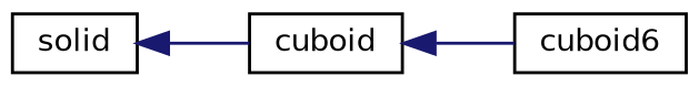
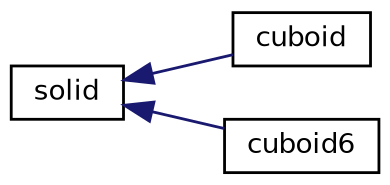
  digraph {
    rankdir=LR
    node [color=black fillcolor=white fontname=Helvetica fontsize=10 shape=record style=filled]
    edge [color=midnightblue dir=back fontname=Helvetica fontsize=10 labelfontname=Helvetica labelfontsize=10 style=solid]
    n1 [height=0.2 label=solid width=0.4]
    n2 [height=0.2 label=cuboid width=0.4]
    n3 [height=0.2 label=cuboid6 width=0.4]
    n1 -> n2
-   n2 -> n3
+   n1 -> n3
  }
